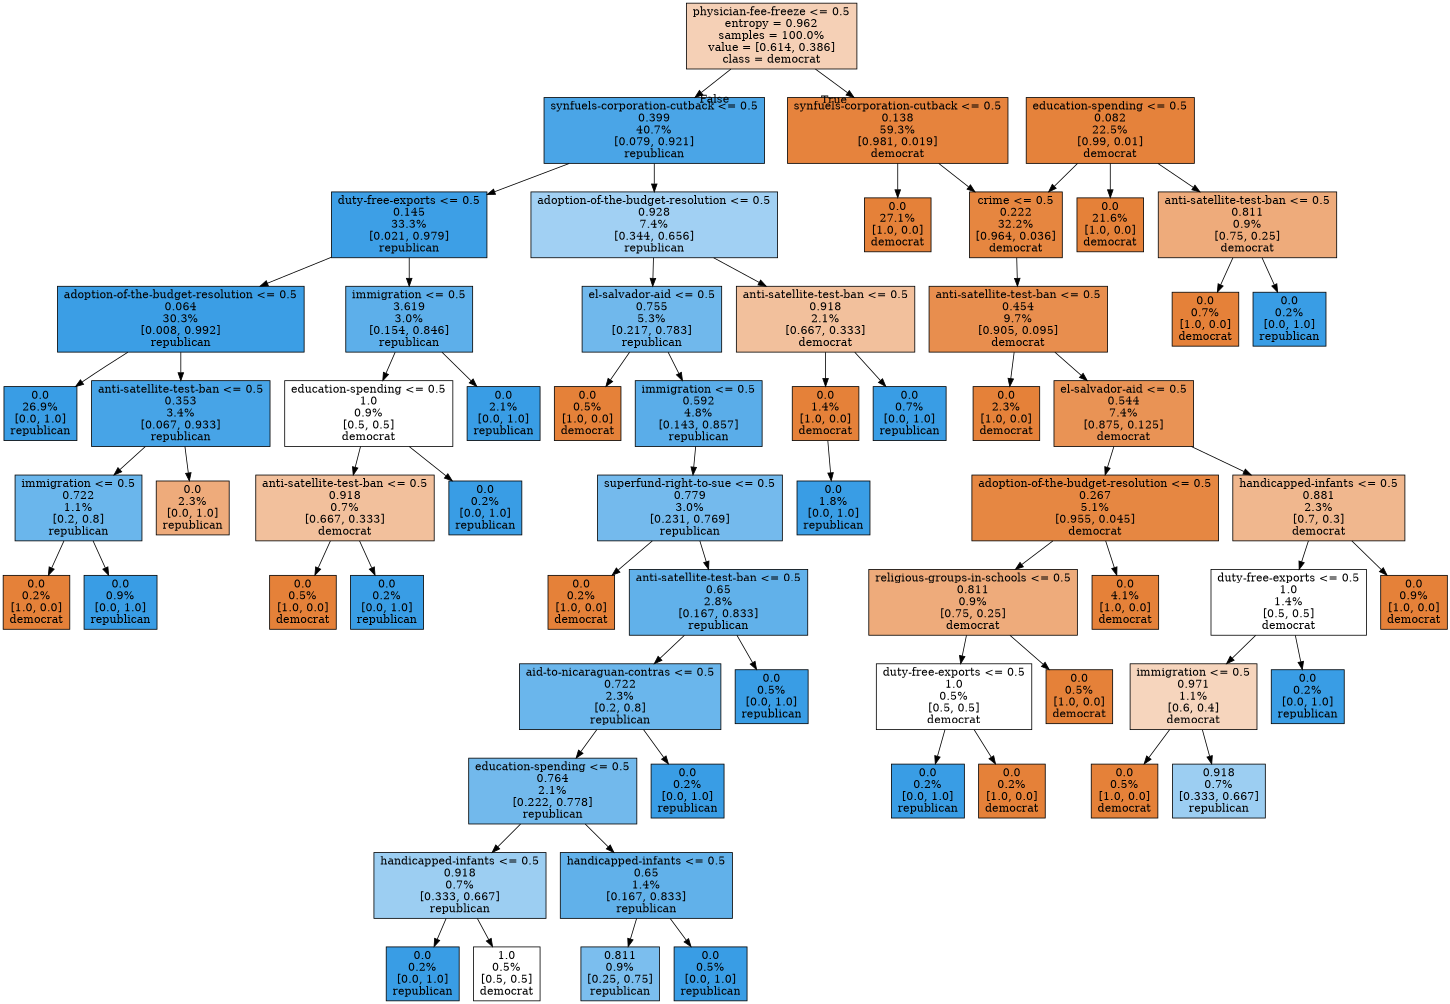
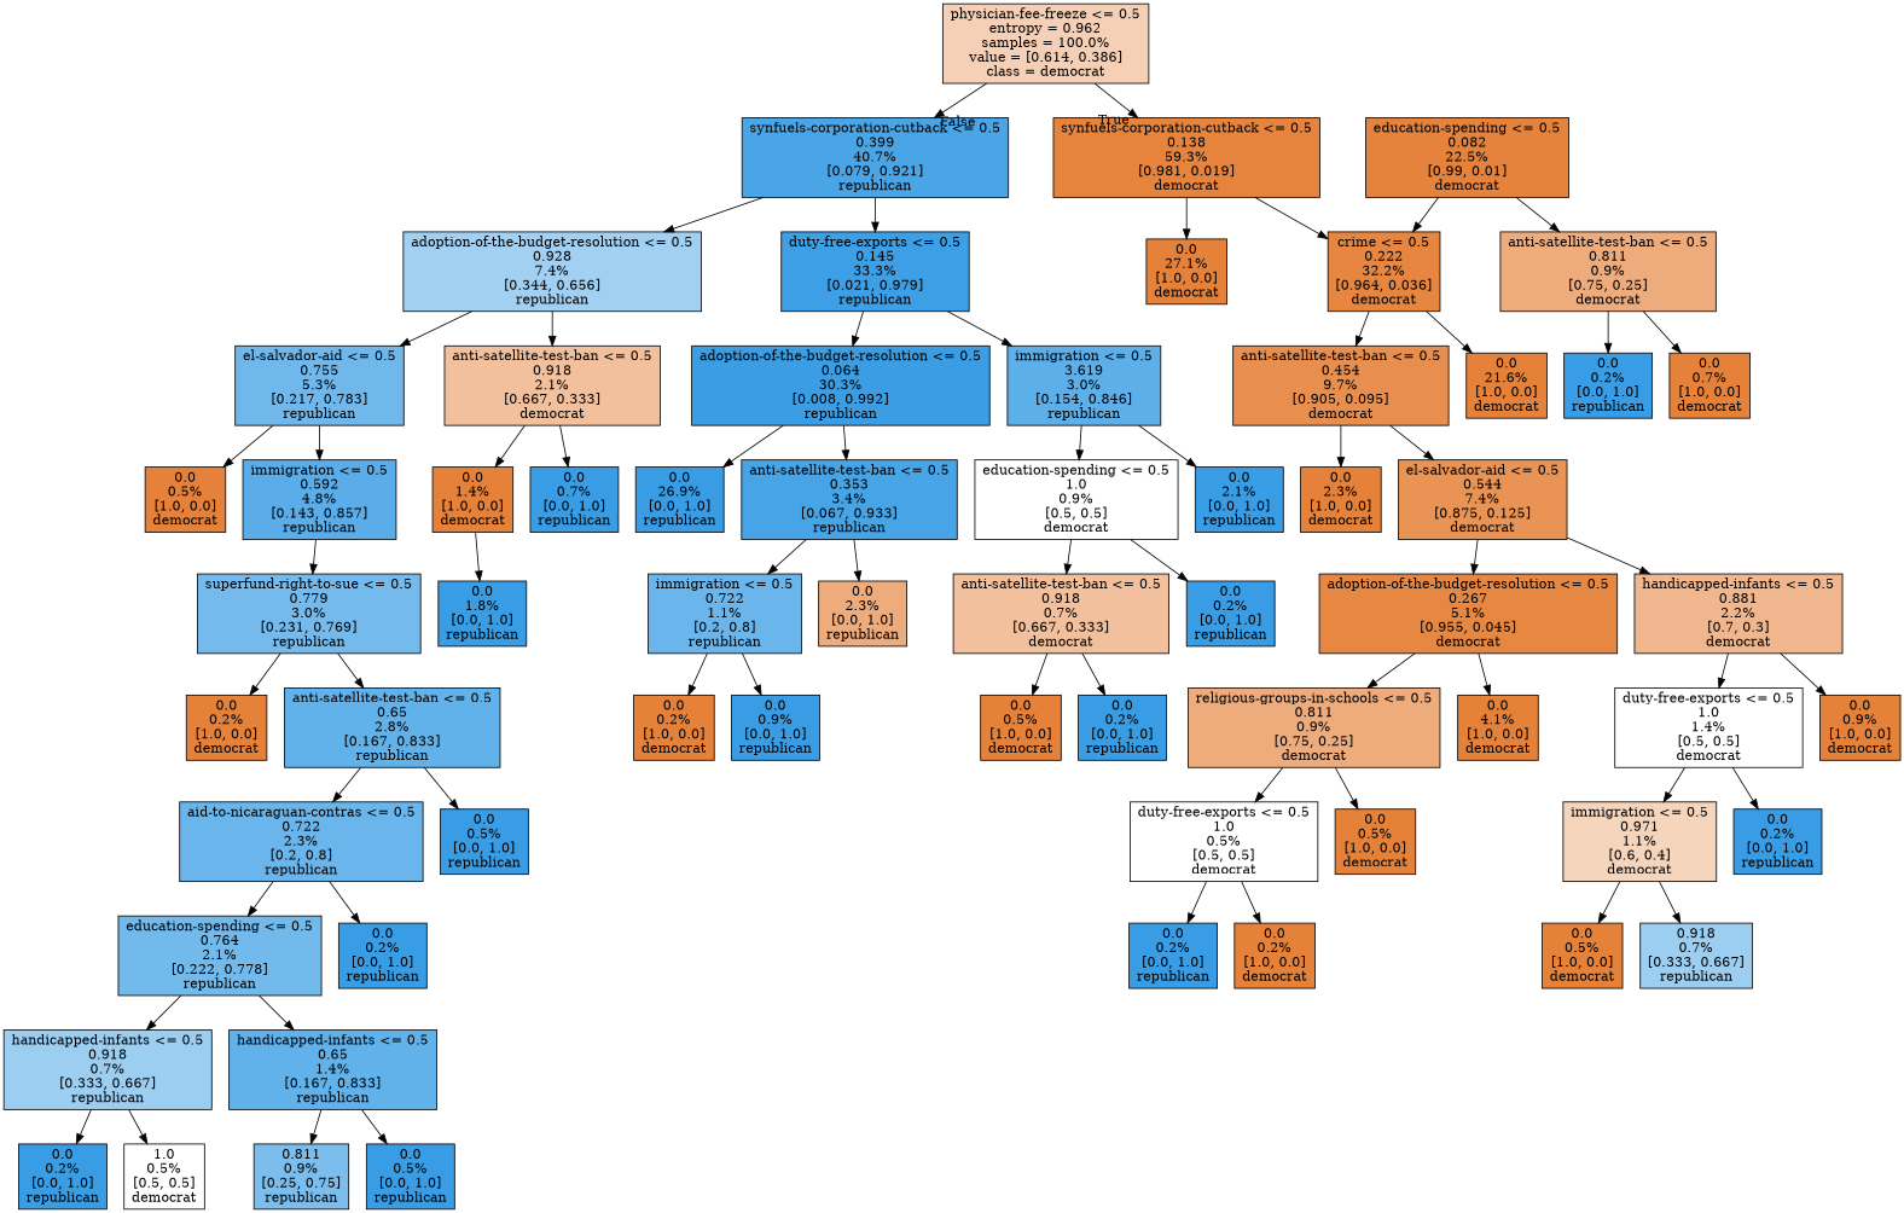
  digraph {
    node [color=black fillcolor="#e58139" shape=box style=filled]
    n1 [fillcolor="#f5d0b6" label="physician-fee-freeze <= 0.5\nentropy = 0.962\nsamples = 100.0%\nvalue = [0.614, 0.386]\nclass = democrat"]
    n2 [fillcolor="#e6833d" label="synfuels-corporation-cutback <= 0.5\n0.138\n59.3%\n[0.981, 0.019]\ndemocrat"]
    n3 [fillcolor="#4aa5e7" label="synfuels-corporation-cutback <= 0.5\n0.399\n40.7%\n[0.079, 0.921]\nrepublican"]
    n4 [fillcolor="#e68640" label="crime <= 0.5\n0.222\n32.2%\n[0.964, 0.036]\ndemocrat"]
    n5 [label="0.0\n27.1%\n[1.0, 0.0]\ndemocrat"]
    n6 [fillcolor="#3d9fe6" label="duty-free-exports <= 0.5\n0.145\n33.3%\n[0.021, 0.979]\nrepublican"]
    n7 [fillcolor="#a1d0f3" label="adoption-of-the-budget-resolution <= 0.5\n0.928\n7.4%\n[0.344, 0.656]\nrepublican"]
    n8 [fillcolor="#e88e4e" label="anti-satellite-test-ban <= 0.5\n0.454\n9.7%\n[0.905, 0.095]\ndemocrat"]
    n9 [fillcolor="#e5823b" label="education-spending <= 0.5\n0.082\n22.5%\n[0.99, 0.01]\ndemocrat"]
    n10 [label="0.0\n21.6%\n[1.0, 0.0]\ndemocrat"]
    n11 [fillcolor="#eeab7b" label="anti-satellite-test-ban <= 0.5\n0.811\n0.9%\n[0.75, 0.25]\ndemocrat"]
    n12 [label="0.0\n2.3%\n[1.0, 0.0]\ndemocrat"]
    n13 [fillcolor="#e99355" label="el-salvador-aid <= 0.5\n0.544\n7.4%\n[0.875, 0.125]\ndemocrat"]
    n14 [fillcolor="#399de5" label="0.0\n0.2%\n[0.0, 1.0]\nrepublican"]
    n15 [label="0.0\n0.7%\n[1.0, 0.0]\ndemocrat"]
    n16 [fillcolor="#e68742" label="adoption-of-the-budget-resolution <= 0.5\n0.267\n5.1%\n[0.955, 0.045]\ndemocrat"]
-   n17 [fillcolor="#f0b78e" label="handicapped-infants <= 0.5\n0.881\n2.3%\n[0.7, 0.3]\ndemocrat"]
+   n17 [fillcolor="#f0b78e" label="handicapped-infants <= 0.5\n0.881\n2.2%\n[0.7, 0.3]\ndemocrat"]
    n18 [fillcolor="#eeab7b" label="religious-groups-in-schools <= 0.5\n0.811\n0.9%\n[0.75, 0.25]\ndemocrat"]
    n19 [label="0.0\n4.1%\n[1.0, 0.0]\ndemocrat"]
    n20 [fillcolor="#ffffff" label="duty-free-exports <= 0.5\n1.0\n1.4%\n[0.5, 0.5]\ndemocrat"]
    n21 [label="0.0\n0.9%\n[1.0, 0.0]\ndemocrat"]
    n22 [fillcolor="#ffffff" label="duty-free-exports <= 0.5\n1.0\n0.5%\n[0.5, 0.5]\ndemocrat"]
    n23 [label="0.0\n0.5%\n[1.0, 0.0]\ndemocrat"]
    n24 [fillcolor="#399de5" label="0.0\n0.2%\n[0.0, 1.0]\nrepublican"]
    n25 [label="0.0\n0.2%\n[1.0, 0.0]\ndemocrat"]
    n26 [fillcolor="#f6d5bd" label="immigration <= 0.5\n0.971\n1.1%\n[0.6, 0.4]\ndemocrat"]
    n27 [fillcolor="#399de5" label="0.0\n0.2%\n[0.0, 1.0]\nrepublican"]
    n28 [label="0.0\n0.5%\n[1.0, 0.0]\ndemocrat"]
    n29 [fillcolor="#9ccef2" label="0.918\n0.7%\n[0.333, 0.667]\nrepublican"]
    n30 [fillcolor="#3b9ee5" label="adoption-of-the-budget-resolution <= 0.5\n0.064\n30.3%\n[0.008, 0.992]\nrepublican"]
    n31 [fillcolor="#5dafea" label="immigration <= 0.5\n3.619\n3.0%\n[0.154, 0.846]\nrepublican"]
    n32 [fillcolor="#70b8ec" label="el-salvador-aid <= 0.5\n0.755\n5.3%\n[0.217, 0.783]\nrepublican"]
    n33 [fillcolor="#f2c09c" label="anti-satellite-test-ban <= 0.5\n0.918\n2.1%\n[0.667, 0.333]\ndemocrat"]
    n34 [fillcolor="#399de5" label="0.0\n26.9%\n[0.0, 1.0]\nrepublican"]
    n35 [fillcolor="#47a4e7" label="anti-satellite-test-ban <= 0.5\n0.353\n3.4%\n[0.067, 0.933]\nrepublican"]
    n36 [fillcolor="#ffffff" label="education-spending <= 0.5\n1.0\n0.9%\n[0.5, 0.5]\ndemocrat"]
    n37 [fillcolor="#399de5" label="0.0\n2.1%\n[0.0, 1.0]\nrepublican"]
    n38 [fillcolor="#6ab6ec" label="immigration <= 0.5\n0.722\n1.1%\n[0.2, 0.8]\nrepublican"]
    n39 [fillcolor="#eeab7b" label="0.0\n2.3%\n[0.0, 1.0]\nrepublican"]
    n40 [label="0.0\n0.2%\n[1.0, 0.0]\ndemocrat"]
    n41 [fillcolor="#399de5" label="0.0\n0.9%\n[0.0, 1.0]\nrepublican"]
    n42 [fillcolor="#f2c09c" label="anti-satellite-test-ban <= 0.5\n0.918\n0.7%\n[0.667, 0.333]\ndemocrat"]
    n43 [fillcolor="#399de5" label="0.0\n0.2%\n[0.0, 1.0]\nrepublican"]
    n44 [label="0.0\n0.5%\n[1.0, 0.0]\ndemocrat"]
    n45 [fillcolor="#399de5" label="0.0\n0.2%\n[0.0, 1.0]\nrepublican"]
    n46 [label="0.0\n0.5%\n[1.0, 0.0]\ndemocrat"]
    n47 [fillcolor="#5aade9" label="immigration <= 0.5\n0.592\n4.8%\n[0.143, 0.857]\nrepublican"]
    n48 [label="0.0\n1.4%\n[1.0, 0.0]\ndemocrat"]
    n49 [fillcolor="#399de5" label="0.0\n0.7%\n[0.0, 1.0]\nrepublican"]
    n50 [fillcolor="#74baed" label="superfund-right-to-sue <= 0.5\n0.779\n3.0%\n[0.231, 0.769]\nrepublican"]
    n51 [label="0.0\n0.2%\n[1.0, 0.0]\ndemocrat"]
    n52 [fillcolor="#61b1ea" label="anti-satellite-test-ban <= 0.5\n0.65\n2.8%\n[0.167, 0.833]\nrepublican"]
    n53 [fillcolor="#399de5" label="0.0\n1.8%\n[0.0, 1.0]\nrepublican"]
    n54 [fillcolor="#6ab6ec" label="aid-to-nicaraguan-contras <= 0.5\n0.722\n2.3%\n[0.2, 0.8]\nrepublican"]
    n55 [fillcolor="#399de5" label="0.0\n0.5%\n[0.0, 1.0]\nrepublican"]
    n56 [fillcolor="#72b9ec" label="education-spending <= 0.5\n0.764\n2.1%\n[0.222, 0.778]\nrepublican"]
    n57 [fillcolor="#399de5" label="0.0\n0.2%\n[0.0, 1.0]\nrepublican"]
    n58 [fillcolor="#9ccef2" label="handicapped-infants <= 0.5\n0.918\n0.7%\n[0.333, 0.667]\nrepublican"]
    n59 [fillcolor="#61b1ea" label="handicapped-infants <= 0.5\n0.65\n1.4%\n[0.167, 0.833]\nrepublican"]
    n60 [fillcolor="#399de5" label="0.0\n0.2%\n[0.0, 1.0]\nrepublican"]
    n61 [fillcolor="#ffffff" label="1.0\n0.5%\n[0.5, 0.5]\ndemocrat"]
    n62 [fillcolor="#7bbeee" label="0.811\n0.9%\n[0.25, 0.75]\nrepublican"]
    n63 [fillcolor="#399de5" label="0.0\n0.5%\n[0.0, 1.0]\nrepublican"]
    n1 -> n2 [headlabel=True labelangle=45 labeldistance=2.5]
    n1 -> n3 [headlabel=False labelangle=-45 labeldistance=2.5]
    n2 -> n4
    n2 -> n5
    n3 -> n6
    n3 -> n7
    n4 -> n8
    n6 -> n30
    n6 -> n31
    n7 -> n32
    n7 -> n33
    n8 -> n12
    n8 -> n13
    n9 -> n4
-   n9 -> n10
+   n4 -> n10
    n9 -> n11
    n11 -> n14
    n11 -> n15
    n13 -> n16
    n13 -> n17
    n16 -> n18
    n16 -> n19
    n17 -> n20
    n17 -> n21
    n18 -> n22
    n18 -> n23
    n20 -> n26
    n20 -> n27
    n22 -> n24
    n22 -> n25
    n26 -> n28
    n26 -> n29
    n30 -> n34
    n30 -> n35
    n31 -> n36
    n31 -> n37
    n32 -> n46
    n32 -> n47
    n33 -> n48
    n33 -> n49
    n35 -> n38
    n35 -> n39
    n36 -> n42
    n36 -> n43
    n38 -> n40
    n38 -> n41
    n42 -> n44
    n42 -> n45
    n47 -> n50
    n48 -> n53
    n50 -> n51
    n50 -> n52
    n52 -> n54
    n52 -> n55
    n54 -> n56
    n54 -> n57
    n56 -> n58
    n56 -> n59
    n58 -> n60
    n58 -> n61
    n59 -> n62
    n59 -> n63
  }
